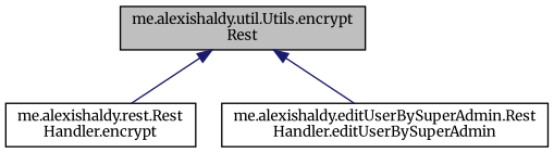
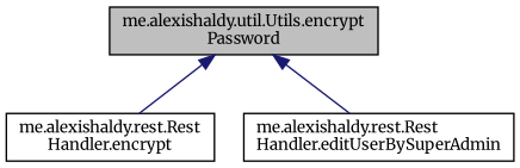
  digraph {
    fontname=Merriweather
    rankdir=TB
    node [color=black fillcolor=white fontname=Merriweather fontsize=10 shape=record style=filled]
    edge [color=midnightblue dir=back fontname=Merriweather fontsize=10 labelfontname=Helvetica labelfontsize=10 style=solid]
-   n1 [fillcolor=grey75 fontcolor=black height=0.2 label="me.alexishaldy.util.Utils.encrypt\lRest" width=0.4]
+   n1 [fillcolor=grey75 fontcolor=black height=0.2 label="me.alexishaldy.util.Utils.encrypt\lPassword" width=0.4]
    n2 [height=0.2 label="me.alexishaldy.rest.Rest\lHandler.encrypt" width=0.4]
-   n3 [height=0.2 label="me.alexishaldy.editUserBySuperAdmin.Rest\lHandler.editUserBySuperAdmin" width=0.4]
+   n3 [height=0.2 label="me.alexishaldy.rest.Rest\lHandler.editUserBySuperAdmin" width=0.4]
    n1 -> n2
    n1 -> n3
  }
